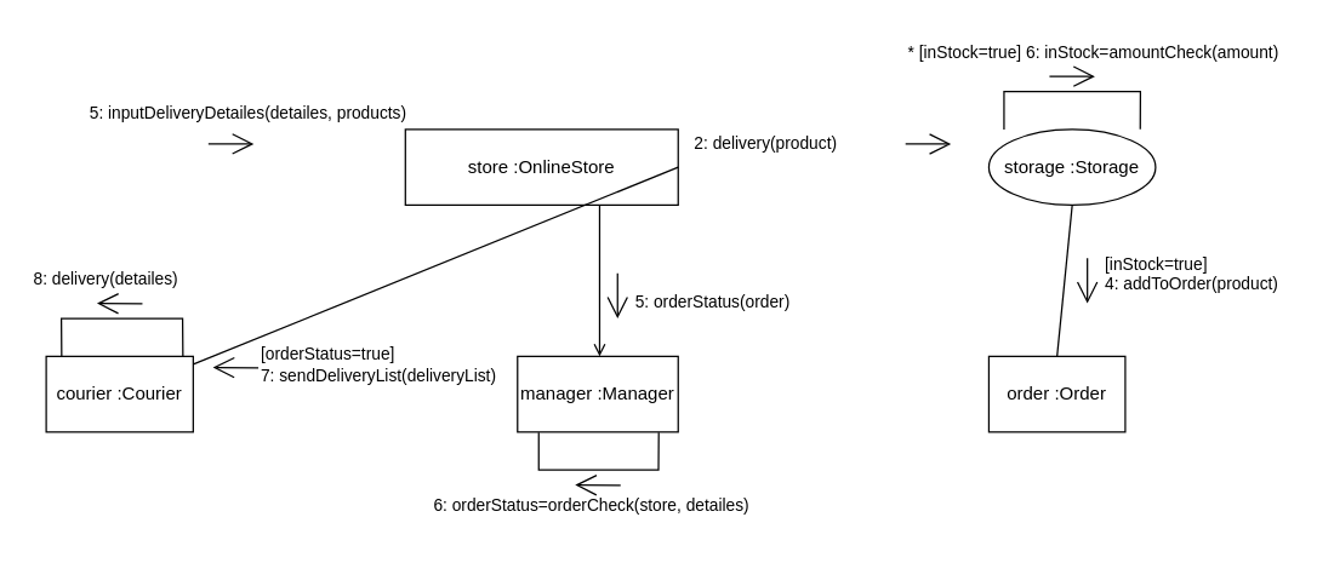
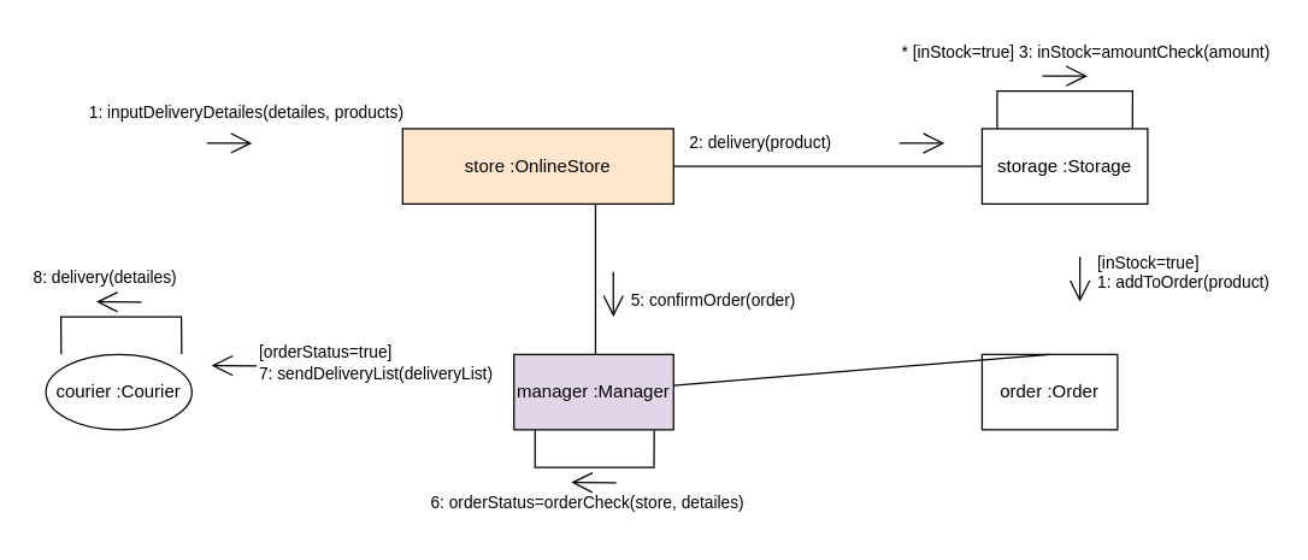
  <mxCell id="0" />
  <mxCell id="1" parent="0" />
- <mxCell id="2" value="manager :Manager" style="html=1;whiteSpace=wrap;" parent="1" vertex="1"><mxGeometry x="341" y="235" width="106" height="50" as="geometry" /></mxCell>
+ <mxCell id="2" value="manager :Manager" style="html=1;whiteSpace=wrap;fillColor=#e1d5e7;" parent="1" vertex="1"><mxGeometry x="341" y="235" width="106" height="50" as="geometry" /></mxCell>
  <mxCell id="3" value="order :Order" style="html=1;whiteSpace=wrap;" parent="1" vertex="1"><mxGeometry x="652" y="235" width="90" height="50" as="geometry" /></mxCell>
- <mxCell id="4" value="courier :Courier" style="html=1;whiteSpace=wrap;" parent="1" vertex="1"><mxGeometry x="30" y="235" width="97" height="50" as="geometry" /></mxCell>
- <mxCell id="5" value="storage :Storage" style="ellipse;html=1;whiteSpace=wrap;" parent="1" vertex="1"><mxGeometry x="652" y="85" width="110" height="50" as="geometry" /></mxCell>
- <mxCell id="6" value="store :OnlineStore" style="html=1;whiteSpace=wrap;" parent="1" vertex="1"><mxGeometry x="267" y="85" width="180" height="50" as="geometry" /></mxCell>
- <mxCell id="7" value="&lt;span style=&quot;color: rgb(0, 0, 0); font-family: Helvetica; font-size: 11px; font-style: normal; font-variant-ligatures: normal; font-variant-caps: normal; font-weight: 400; letter-spacing: normal; orphans: 2; text-align: center; text-indent: 0px; text-transform: none; widows: 2; word-spacing: 0px; -webkit-text-stroke-width: 0px; white-space: nowrap; background-color: rgb(255, 255, 255); text-decoration-thickness: initial; text-decoration-style: initial; text-decoration-color: initial; display: inline !important; float: none;&quot;&gt;5: inputDeliveryDetailes(detailes, products)&lt;/span&gt;" style="text;whiteSpace=wrap;html=1;" parent="1" vertex="1"><mxGeometry x="57" y="60" width="180" height="30" as="geometry" /></mxCell>
+ <mxCell id="4" value="courier :Courier" style="ellipse;html=1;whiteSpace=wrap;" parent="1" vertex="1"><mxGeometry x="30" y="235" width="97" height="50" as="geometry" /></mxCell>
+ <mxCell id="5" value="storage :Storage" style="html=1;whiteSpace=wrap;" parent="1" vertex="1"><mxGeometry x="652" y="85" width="110" height="50" as="geometry" /></mxCell>
+ <mxCell id="6" value="store :OnlineStore" style="html=1;whiteSpace=wrap;fillColor=#ffe6cc;" parent="1" vertex="1"><mxGeometry x="267" y="85" width="180" height="50" as="geometry" /></mxCell>
+ <mxCell id="7" value="&lt;span style=&quot;color: rgb(0, 0, 0); font-family: Helvetica; font-size: 11px; font-style: normal; font-variant-ligatures: normal; font-variant-caps: normal; font-weight: 400; letter-spacing: normal; orphans: 2; text-align: center; text-indent: 0px; text-transform: none; widows: 2; word-spacing: 0px; -webkit-text-stroke-width: 0px; white-space: nowrap; background-color: rgb(255, 255, 255); text-decoration-thickness: initial; text-decoration-style: initial; text-decoration-color: initial; display: inline !important; float: none;&quot;&gt;1: inputDeliveryDetailes(detailes, products)&lt;/span&gt;" style="text;whiteSpace=wrap;html=1;" parent="1" vertex="1"><mxGeometry x="57" y="60" width="180" height="30" as="geometry" /></mxCell>
  <mxCell id="8" value="" style="endArrow=open;endFill=1;endSize=12;html=1;rounded=0;" parent="1" edge="1"><mxGeometry width="160" relative="1" as="geometry"><mxPoint x="137" y="94.58" as="sourcePoint" /><mxPoint x="167" y="94.58" as="targetPoint" /></mxGeometry></mxCell>
  <mxCell id="9" value="&lt;span style=&quot;color: rgb(0, 0, 0); font-family: Helvetica; font-size: 11px; font-style: normal; font-variant-ligatures: normal; font-variant-caps: normal; font-weight: 400; letter-spacing: normal; orphans: 2; text-align: center; text-indent: 0px; text-transform: none; widows: 2; word-spacing: 0px; -webkit-text-stroke-width: 0px; white-space: nowrap; background-color: rgb(255, 255, 255); text-decoration-thickness: initial; text-decoration-style: initial; text-decoration-color: initial; display: inline !important; float: none;&quot;&gt;2: delivery(product)&lt;/span&gt;" style="text;whiteSpace=wrap;html=1;" parent="1" vertex="1"><mxGeometry x="456" y="80" width="160" height="30" as="geometry" /></mxCell>
- <mxCell id="10" value="" style="endArrow=none;html=1;rounded=0;exitX=1;exitY=0.5;exitDx=0;exitDy=0;" parent="1" source="6" target="4" edge="1"><mxGeometry width="50" height="50" relative="1" as="geometry"><mxPoint x="417" y="200" as="sourcePoint" /><mxPoint x="627" y="200" as="targetPoint" /></mxGeometry></mxCell>
+ <mxCell id="10" value="" style="endArrow=none;html=1;rounded=0;entryX=0;entryY=0.5;entryDx=0;entryDy=0;exitX=1;exitY=0.5;exitDx=0;exitDy=0;" parent="1" source="6" target="5" edge="1"><mxGeometry width="50" height="50" relative="1" as="geometry"><mxPoint x="417" y="200" as="sourcePoint" /><mxPoint x="627" y="200" as="targetPoint" /></mxGeometry></mxCell>
  <mxCell id="11" value="" style="endArrow=open;endFill=1;endSize=12;html=1;rounded=0;" parent="1" edge="1"><mxGeometry width="160" relative="1" as="geometry"><mxPoint x="597" y="94.66" as="sourcePoint" /><mxPoint x="627" y="94.66" as="targetPoint" /></mxGeometry></mxCell>
- <mxCell id="12" value="&lt;span style=&quot;color: rgb(0, 0, 0); font-family: Helvetica; font-size: 11px; font-style: normal; font-variant-ligatures: normal; font-variant-caps: normal; font-weight: 400; letter-spacing: normal; orphans: 2; text-align: center; text-indent: 0px; text-transform: none; widows: 2; word-spacing: 0px; -webkit-text-stroke-width: 0px; white-space: nowrap; background-color: rgb(255, 255, 255); text-decoration-thickness: initial; text-decoration-style: initial; text-decoration-color: initial; display: inline !important; float: none;&quot;&gt;* [inStock=true] 6: inStock=amountCheck(amount)&lt;/span&gt;" style="text;whiteSpace=wrap;html=1;" parent="1" vertex="1"><mxGeometry x="597" y="20" width="180" height="30" as="geometry" /></mxCell>
+ <mxCell id="12" value="&lt;span style=&quot;color: rgb(0, 0, 0); font-family: Helvetica; font-size: 11px; font-style: normal; font-variant-ligatures: normal; font-variant-caps: normal; font-weight: 400; letter-spacing: normal; orphans: 2; text-align: center; text-indent: 0px; text-transform: none; widows: 2; word-spacing: 0px; -webkit-text-stroke-width: 0px; white-space: nowrap; background-color: rgb(255, 255, 255); text-decoration-thickness: initial; text-decoration-style: initial; text-decoration-color: initial; display: inline !important; float: none;&quot;&gt;* [inStock=true] 3: inStock=amountCheck(amount)&lt;/span&gt;" style="text;whiteSpace=wrap;html=1;" parent="1" vertex="1"><mxGeometry x="597" y="20" width="180" height="30" as="geometry" /></mxCell>
  <mxCell id="13" value="" style="endArrow=none;html=1;rounded=0;exitX=0.091;exitY=0.001;exitDx=0;exitDy=0;entryX=0.908;entryY=-0.002;entryDx=0;entryDy=0;exitPerimeter=0;entryPerimeter=0;" parent="1" source="5" target="5" edge="1"><mxGeometry width="50" height="50" relative="1" as="geometry"><mxPoint x="688.25" y="75" as="sourcePoint" /><mxPoint x="743" y="60" as="targetPoint" /><Array as="points"><mxPoint x="662" y="60" /><mxPoint x="752" y="60" /></Array></mxGeometry></mxCell>
  <mxCell id="14" value="" style="endArrow=open;endFill=1;endSize=12;html=1;rounded=0;" parent="1" edge="1"><mxGeometry width="160" relative="1" as="geometry"><mxPoint x="692" y="50" as="sourcePoint" /><mxPoint x="722" y="50" as="targetPoint" /></mxGeometry></mxCell>
- <mxCell id="15" value="&lt;span style=&quot;color: rgb(0, 0, 0); font-family: Helvetica; font-size: 11px; font-style: normal; font-variant-ligatures: normal; font-variant-caps: normal; font-weight: 400; letter-spacing: normal; orphans: 2; text-align: center; text-indent: 0px; text-transform: none; widows: 2; word-spacing: 0px; -webkit-text-stroke-width: 0px; white-space: nowrap; background-color: rgb(255, 255, 255); text-decoration-thickness: initial; text-decoration-style: initial; text-decoration-color: initial; display: inline !important; float: none;&quot;&gt;[inStock=true]&lt;/span&gt;&lt;div style=&quot;forced-color-adjust: none; color: rgb(0, 0, 0); font-family: Helvetica; font-size: 11px; font-style: normal; font-variant-ligatures: normal; font-variant-caps: normal; font-weight: 400; letter-spacing: normal; orphans: 2; text-align: center; text-indent: 0px; text-transform: none; widows: 2; word-spacing: 0px; -webkit-text-stroke-width: 0px; white-space: nowrap; text-decoration-thickness: initial; text-decoration-style: initial; text-decoration-color: initial;&quot;&gt;4: addToOrder(product)&amp;nbsp;&lt;/div&gt;" style="text;whiteSpace=wrap;html=1;" parent="1" vertex="1"><mxGeometry x="727" y="160" width="120" height="50" as="geometry" /></mxCell>
- <mxCell id="16" value="" style="endArrow=none;html=1;rounded=0;entryX=0.5;entryY=1;entryDx=0;entryDy=0;exitX=0.5;exitY=0;exitDx=0;exitDy=0;" parent="1" source="3" target="5" edge="1"><mxGeometry width="50" height="50" relative="1" as="geometry"><mxPoint x="532" y="330" as="sourcePoint" /><mxPoint x="742" y="330" as="targetPoint" /></mxGeometry></mxCell>
+ <mxCell id="15" value="&lt;span style=&quot;color: rgb(0, 0, 0); font-family: Helvetica; font-size: 11px; font-style: normal; font-variant-ligatures: normal; font-variant-caps: normal; font-weight: 400; letter-spacing: normal; orphans: 2; text-align: center; text-indent: 0px; text-transform: none; widows: 2; word-spacing: 0px; -webkit-text-stroke-width: 0px; white-space: nowrap; background-color: rgb(255, 255, 255); text-decoration-thickness: initial; text-decoration-style: initial; text-decoration-color: initial; display: inline !important; float: none;&quot;&gt;[inStock=true]&lt;/span&gt;&lt;div style=&quot;forced-color-adjust: none; color: rgb(0, 0, 0); font-family: Helvetica; font-size: 11px; font-style: normal; font-variant-ligatures: normal; font-variant-caps: normal; font-weight: 400; letter-spacing: normal; orphans: 2; text-align: center; text-indent: 0px; text-transform: none; widows: 2; word-spacing: 0px; -webkit-text-stroke-width: 0px; white-space: nowrap; text-decoration-thickness: initial; text-decoration-style: initial; text-decoration-color: initial;&quot;&gt;1: addToOrder(product)&amp;nbsp;&lt;/div&gt;" style="text;whiteSpace=wrap;html=1;" parent="1" vertex="1"><mxGeometry x="727" y="160" width="120" height="50" as="geometry" /></mxCell>
+ <mxCell id="16" value="" style="endArrow=none;html=1;rounded=0;exitX=0.5;exitY=0;exitDx=0;exitDy=0;" parent="1" source="3" target="2" edge="1"><mxGeometry width="50" height="50" relative="1" as="geometry"><mxPoint x="532" y="330" as="sourcePoint" /><mxPoint x="742" y="330" as="targetPoint" /></mxGeometry></mxCell>
  <mxCell id="17" value="" style="endArrow=open;endFill=1;endSize=12;html=1;rounded=0;" parent="1" edge="1"><mxGeometry width="160" relative="1" as="geometry"><mxPoint x="717" y="170" as="sourcePoint" /><mxPoint x="717" y="200" as="targetPoint" /></mxGeometry></mxCell>
- <mxCell id="18" value="&lt;span style=&quot;color: rgb(0, 0, 0); font-family: Helvetica; font-size: 11px; font-style: normal; font-variant-ligatures: normal; font-variant-caps: normal; font-weight: 400; letter-spacing: normal; orphans: 2; text-align: center; text-indent: 0px; text-transform: none; widows: 2; word-spacing: 0px; -webkit-text-stroke-width: 0px; white-space: nowrap; background-color: rgb(255, 255, 255); text-decoration-thickness: initial; text-decoration-style: initial; text-decoration-color: initial; display: inline !important; float: none;&quot;&gt;5: orderStatus(order)&lt;/span&gt;" style="text;whiteSpace=wrap;html=1;" parent="1" vertex="1"><mxGeometry x="417" y="185" width="120" height="25" as="geometry" /></mxCell>
- <mxCell id="19" value="" style="endArrow=open;html=1;rounded=0;entryX=0.511;entryY=0;entryDx=0;entryDy=0;exitX=0.712;exitY=0.999;exitDx=0;exitDy=0;exitPerimeter=0;entryPerimeter=0;" parent="1" source="6" target="2" edge="1"><mxGeometry width="50" height="50" relative="1" as="geometry"><mxPoint x="334" y="184.76" as="sourcePoint" /><mxPoint x="454" y="184.76" as="targetPoint" /></mxGeometry></mxCell>
+ <mxCell id="18" value="&lt;span style=&quot;color: rgb(0, 0, 0); font-family: Helvetica; font-size: 11px; font-style: normal; font-variant-ligatures: normal; font-variant-caps: normal; font-weight: 400; letter-spacing: normal; orphans: 2; text-align: center; text-indent: 0px; text-transform: none; widows: 2; word-spacing: 0px; -webkit-text-stroke-width: 0px; white-space: nowrap; background-color: rgb(255, 255, 255); text-decoration-thickness: initial; text-decoration-style: initial; text-decoration-color: initial; display: inline !important; float: none;&quot;&gt;5: confirmOrder(order)&lt;/span&gt;" style="text;whiteSpace=wrap;html=1;" parent="1" vertex="1"><mxGeometry x="417" y="185" width="120" height="25" as="geometry" /></mxCell>
+ <mxCell id="19" value="" style="endArrow=none;html=1;rounded=0;entryX=0.511;entryY=0;entryDx=0;entryDy=0;exitX=0.712;exitY=0.999;exitDx=0;exitDy=0;exitPerimeter=0;entryPerimeter=0;" parent="1" source="6" target="2" edge="1"><mxGeometry width="50" height="50" relative="1" as="geometry"><mxPoint x="334" y="184.76" as="sourcePoint" /><mxPoint x="454" y="184.76" as="targetPoint" /></mxGeometry></mxCell>
  <mxCell id="20" value="&lt;span style=&quot;color: rgb(0, 0, 0); font-family: Helvetica; font-size: 11px; font-style: normal; font-variant-ligatures: normal; font-variant-caps: normal; font-weight: 400; letter-spacing: normal; orphans: 2; text-align: center; text-indent: 0px; text-transform: none; widows: 2; word-spacing: 0px; -webkit-text-stroke-width: 0px; white-space: nowrap; background-color: rgb(255, 255, 255); text-decoration-thickness: initial; text-decoration-style: initial; text-decoration-color: initial; display: inline !important; float: none;&quot;&gt;6: orderStatus=orderCheck(store, detailes)&lt;/span&gt;" style="text;whiteSpace=wrap;html=1;" parent="1" vertex="1"><mxGeometry x="284" y="320" width="220" height="30" as="geometry" /></mxCell>
  <mxCell id="21" value="" style="endArrow=open;endFill=1;endSize=12;html=1;rounded=0;" parent="1" edge="1"><mxGeometry width="160" relative="1" as="geometry"><mxPoint x="409" y="320.3" as="sourcePoint" /><mxPoint x="379" y="320" as="targetPoint" /></mxGeometry></mxCell>
  <mxCell id="22" value="&lt;span style=&quot;color: rgb(0, 0, 0); font-family: Helvetica; font-size: 11px; font-style: normal; font-variant-ligatures: normal; font-variant-caps: normal; font-weight: 400; letter-spacing: normal; orphans: 2; text-align: center; text-indent: 0px; text-transform: none; widows: 2; word-spacing: 0px; -webkit-text-stroke-width: 0px; white-space: nowrap; background-color: rgb(255, 255, 255); text-decoration-thickness: initial; text-decoration-style: initial; text-decoration-color: initial; display: inline !important; float: none;&quot;&gt;[orderStatus=true] &lt;br&gt;7:&amp;nbsp;sendDeliveryList(deliveryList)&lt;/span&gt;" style="text;whiteSpace=wrap;html=1;" parent="1" vertex="1"><mxGeometry x="170" y="220" width="160" height="30" as="geometry" /></mxCell>
  <mxCell id="23" value="&lt;span style=&quot;color: rgb(0, 0, 0); font-family: Helvetica; font-size: 11px; font-style: normal; font-variant-ligatures: normal; font-variant-caps: normal; font-weight: 400; letter-spacing: normal; orphans: 2; text-align: center; text-indent: 0px; text-transform: none; widows: 2; word-spacing: 0px; -webkit-text-stroke-width: 0px; white-space: nowrap; background-color: rgb(255, 255, 255); text-decoration-thickness: initial; text-decoration-style: initial; text-decoration-color: initial; display: inline !important; float: none;&quot;&gt;8: delivery(detailes)&lt;/span&gt;" style="text;whiteSpace=wrap;html=1;" parent="1" vertex="1"><mxGeometry x="20" y="170" width="120" height="30" as="geometry" /></mxCell>
  <mxCell id="24" value="" style="endArrow=open;endFill=1;endSize=12;html=1;rounded=0;" parent="1" edge="1"><mxGeometry width="160" relative="1" as="geometry"><mxPoint x="170" y="242.6" as="sourcePoint" /><mxPoint x="140" y="242.3" as="targetPoint" /></mxGeometry></mxCell>
  <mxCell id="25" value="" style="endArrow=none;html=1;rounded=0;entryX=0.93;entryY=-0.005;entryDx=0;entryDy=0;entryPerimeter=0;exitX=0.105;exitY=-0.002;exitDx=0;exitDy=0;exitPerimeter=0;" parent="1" source="4" target="4" edge="1"><mxGeometry width="50" height="50" relative="1" as="geometry"><mxPoint x="50" y="230" as="sourcePoint" /><mxPoint x="110" y="220" as="targetPoint" /><Array as="points"><mxPoint x="40" y="210" /><mxPoint x="120" y="210" /></Array></mxGeometry></mxCell>
  <mxCell id="26" value="" style="endArrow=open;endFill=1;endSize=12;html=1;rounded=0;" parent="1" edge="1"><mxGeometry width="160" relative="1" as="geometry"><mxPoint x="93.5" y="200.3" as="sourcePoint" /><mxPoint x="63.5" y="200" as="targetPoint" /></mxGeometry></mxCell>
  <mxCell id="27" value="" style="endArrow=none;html=1;rounded=0;entryX=0.879;entryY=1.008;entryDx=0;entryDy=0;entryPerimeter=0;exitX=0.132;exitY=1.008;exitDx=0;exitDy=0;exitPerimeter=0;" edge="1" parent="1" source="2" target="2"><mxGeometry width="50" height="50" relative="1" as="geometry"><mxPoint x="354" y="335" as="sourcePoint" /><mxPoint x="428" y="335" as="targetPoint" /><Array as="points"><mxPoint x="355" y="310" /><mxPoint x="434" y="310" /></Array></mxGeometry></mxCell>
  <mxCell id="28" value="" style="endArrow=open;endFill=1;endSize=12;html=1;rounded=0;" edge="1" parent="1"><mxGeometry width="160" relative="1" as="geometry"><mxPoint x="407" y="180" as="sourcePoint" /><mxPoint x="407" y="210" as="targetPoint" /></mxGeometry></mxCell>
